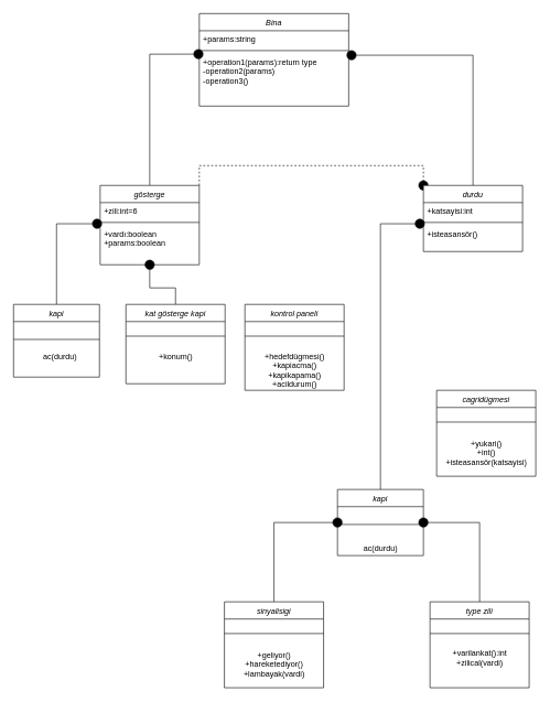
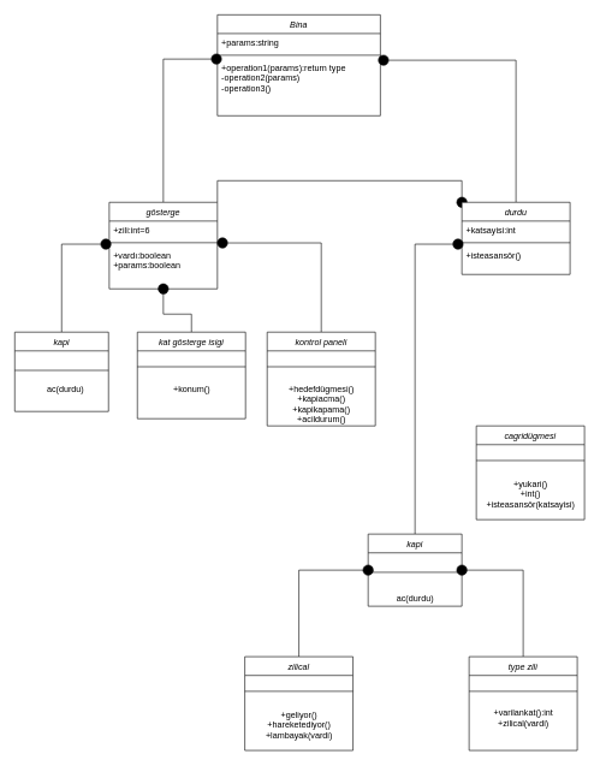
  <mxCell id="0" />
  <mxCell id="1" parent="0" />
  <mxCell id="2" value="Bina" style="swimlane;fontStyle=2;align=center;verticalAlign=top;childLayout=stackLayout;horizontal=1;startSize=26;horizontalStack=0;resizeParent=1;resizeLast=0;collapsible=1;marginBottom=0;rounded=0;shadow=0;strokeWidth=1;" parent="1" vertex="1"><mxGeometry x="301" y="20" width="226" height="140" as="geometry"><mxRectangle x="230" y="140" width="160" height="26" as="alternateBounds" /></mxGeometry></mxCell>
  <mxCell id="3" value="+params:string" style="text;align=left;verticalAlign=top;spacingLeft=4;spacingRight=4;overflow=hidden;rotatable=0;points=[[0,0.5],[1,0.5]];portConstraint=eastwest;" parent="2" vertex="1"><mxGeometry y="26" width="226" height="26" as="geometry" /></mxCell>
  <mxCell id="4" value="" style="line;html=1;strokeWidth=1;align=left;verticalAlign=middle;spacingTop=-1;spacingLeft=3;spacingRight=3;rotatable=0;labelPosition=right;points=[];portConstraint=eastwest;" parent="2" vertex="1"><mxGeometry y="52" width="226" height="8" as="geometry" /></mxCell>
  <mxCell id="5" value="+operation1(params):return type&#10;-operation2(params)&#10;-operation3()&#10;" style="text;align=left;verticalAlign=top;spacingLeft=4;spacingRight=4;overflow=hidden;rotatable=0;points=[[0,0.5],[1,0.5]];portConstraint=eastwest;" parent="2" vertex="1"><mxGeometry y="60" width="226" height="50" as="geometry" /></mxCell>
  <mxCell id="6" style="edgeStyle=orthogonalEdgeStyle;rounded=0;orthogonalLoop=1;jettySize=auto;html=1;exitX=0.5;exitY=0;exitDx=0;exitDy=0;entryX=-0.006;entryY=0.027;entryDx=0;entryDy=0;entryPerimeter=0;endArrow=oval;endFill=1;startSize=14;endSize=14;sourcePerimeterSpacing=8;targetPerimeterSpacing=8;" edge="1" parent="1" source="8" target="5"><mxGeometry relative="1" as="geometry" /></mxCell>
- <mxCell id="7" style="edgeStyle=orthogonalEdgeStyle;rounded=0;orthogonalLoop=1;jettySize=auto;html=1;exitX=1;exitY=0;exitDx=0;exitDy=0;entryX=0;entryY=0;entryDx=0;entryDy=0;endArrow=oval;endFill=1;startSize=14;endSize=14;sourcePerimeterSpacing=8;targetPerimeterSpacing=8;dashed=1;" edge="1" parent="1" source="8" target="13"><mxGeometry relative="1" as="geometry" /></mxCell>
+ <mxCell id="7" style="edgeStyle=orthogonalEdgeStyle;rounded=0;orthogonalLoop=1;jettySize=auto;html=1;exitX=1;exitY=0;exitDx=0;exitDy=0;entryX=0;entryY=0;entryDx=0;entryDy=0;endArrow=oval;endFill=1;startSize=14;endSize=14;sourcePerimeterSpacing=8;targetPerimeterSpacing=8;" edge="1" parent="1" source="8" target="13"><mxGeometry relative="1" as="geometry" /></mxCell>
  <mxCell id="8" value="gösterge" style="swimlane;fontStyle=2;align=center;verticalAlign=top;childLayout=stackLayout;horizontal=1;startSize=26;horizontalStack=0;resizeParent=1;resizeLast=0;collapsible=1;marginBottom=0;rounded=0;shadow=0;strokeWidth=1;" vertex="1" parent="1"><mxGeometry x="151" y="280" width="150" height="120" as="geometry"><mxRectangle x="230" y="140" width="160" height="26" as="alternateBounds" /></mxGeometry></mxCell>
  <mxCell id="9" value="+zili:int=6" style="text;align=left;verticalAlign=top;spacingLeft=4;spacingRight=4;overflow=hidden;rotatable=0;points=[[0,0.5],[1,0.5]];portConstraint=eastwest;" vertex="1" parent="8"><mxGeometry y="26" width="150" height="26" as="geometry" /></mxCell>
  <mxCell id="10" value="" style="line;html=1;strokeWidth=1;align=left;verticalAlign=middle;spacingTop=-1;spacingLeft=3;spacingRight=3;rotatable=0;labelPosition=right;points=[];portConstraint=eastwest;" vertex="1" parent="8"><mxGeometry y="52" width="150" height="8" as="geometry" /></mxCell>
  <mxCell id="11" value="+vardı:boolean&#10;+params:boolean" style="text;align=left;verticalAlign=top;spacingLeft=4;spacingRight=4;overflow=hidden;rotatable=0;points=[[0,0.5],[1,0.5]];portConstraint=eastwest;" vertex="1" parent="8"><mxGeometry y="60" width="150" height="40" as="geometry" /></mxCell>
  <mxCell id="12" style="edgeStyle=orthogonalEdgeStyle;rounded=0;orthogonalLoop=1;jettySize=auto;html=1;exitX=0.5;exitY=0;exitDx=0;exitDy=0;entryX=1.019;entryY=0.06;entryDx=0;entryDy=0;entryPerimeter=0;endArrow=oval;endFill=1;startSize=14;endSize=14;sourcePerimeterSpacing=8;targetPerimeterSpacing=8;" edge="1" parent="1" source="13" target="5"><mxGeometry relative="1" as="geometry" /></mxCell>
  <mxCell id="13" value="durdu" style="swimlane;fontStyle=2;align=center;verticalAlign=top;childLayout=stackLayout;horizontal=1;startSize=26;horizontalStack=0;resizeParent=1;resizeLast=0;collapsible=1;marginBottom=0;rounded=0;shadow=0;strokeWidth=1;" vertex="1" parent="1"><mxGeometry x="640" y="280" width="150" height="100" as="geometry"><mxRectangle x="230" y="140" width="160" height="26" as="alternateBounds" /></mxGeometry></mxCell>
  <mxCell id="14" value="+katsayisi:int" style="text;align=left;verticalAlign=top;spacingLeft=4;spacingRight=4;overflow=hidden;rotatable=0;points=[[0,0.5],[1,0.5]];portConstraint=eastwest;" vertex="1" parent="13"><mxGeometry y="26" width="150" height="26" as="geometry" /></mxCell>
  <mxCell id="15" value="" style="line;html=1;strokeWidth=1;align=left;verticalAlign=middle;spacingTop=-1;spacingLeft=3;spacingRight=3;rotatable=0;labelPosition=right;points=[];portConstraint=eastwest;" vertex="1" parent="13"><mxGeometry y="52" width="150" height="8" as="geometry" /></mxCell>
  <mxCell id="16" value="+isteasansör()" style="text;align=left;verticalAlign=top;spacingLeft=4;spacingRight=4;overflow=hidden;rotatable=0;points=[[0,0.5],[1,0.5]];portConstraint=eastwest;" vertex="1" parent="13"><mxGeometry y="60" width="150" height="40" as="geometry" /></mxCell>
  <mxCell id="17" style="edgeStyle=orthogonalEdgeStyle;rounded=0;orthogonalLoop=1;jettySize=auto;html=1;exitX=0.5;exitY=0;exitDx=0;exitDy=0;entryX=-0.031;entryY=-0.05;entryDx=0;entryDy=0;entryPerimeter=0;endArrow=oval;endFill=1;startSize=14;endSize=14;sourcePerimeterSpacing=8;targetPerimeterSpacing=8;" edge="1" parent="1" source="18" target="11"><mxGeometry relative="1" as="geometry" /></mxCell>
  <mxCell id="18" value="kapi" style="swimlane;fontStyle=2;align=center;verticalAlign=top;childLayout=stackLayout;horizontal=1;startSize=26;horizontalStack=0;resizeParent=1;resizeLast=0;collapsible=1;marginBottom=0;rounded=0;shadow=0;strokeWidth=1;" vertex="1" parent="1"><mxGeometry x="20" y="460" width="130" height="110" as="geometry"><mxRectangle x="230" y="140" width="160" height="26" as="alternateBounds" /></mxGeometry></mxCell>
  <mxCell id="19" value="" style="line;html=1;strokeWidth=1;align=left;verticalAlign=middle;spacingTop=-1;spacingLeft=3;spacingRight=3;rotatable=0;labelPosition=right;points=[];portConstraint=eastwest;" vertex="1" parent="18"><mxGeometry y="26" width="130" height="54" as="geometry" /></mxCell>
  <mxCell id="20" style="edgeStyle=orthogonalEdgeStyle;rounded=0;orthogonalLoop=1;jettySize=auto;html=1;exitX=0.5;exitY=0;exitDx=0;exitDy=0;entryX=0.5;entryY=1;entryDx=0;entryDy=0;endArrow=oval;endFill=1;startSize=14;endSize=14;sourcePerimeterSpacing=8;targetPerimeterSpacing=8;" edge="1" parent="1" source="21" target="8"><mxGeometry relative="1" as="geometry" /></mxCell>
- <mxCell id="21" value="kat gösterge kapi" style="swimlane;fontStyle=2;align=center;verticalAlign=top;childLayout=stackLayout;horizontal=1;startSize=26;horizontalStack=0;resizeParent=1;resizeLast=0;collapsible=1;marginBottom=0;rounded=0;shadow=0;strokeWidth=1;" vertex="1" parent="1"><mxGeometry x="190" y="460" width="150" height="120" as="geometry"><mxRectangle x="230" y="140" width="160" height="26" as="alternateBounds" /></mxGeometry></mxCell>
+ <mxCell id="21" value="kat gösterge isigi" style="swimlane;fontStyle=2;align=center;verticalAlign=top;childLayout=stackLayout;horizontal=1;startSize=26;horizontalStack=0;resizeParent=1;resizeLast=0;collapsible=1;marginBottom=0;rounded=0;shadow=0;strokeWidth=1;" vertex="1" parent="1"><mxGeometry x="190" y="460" width="150" height="120" as="geometry"><mxRectangle x="230" y="140" width="160" height="26" as="alternateBounds" /></mxGeometry></mxCell>
  <mxCell id="22" value="" style="line;html=1;strokeWidth=1;align=left;verticalAlign=middle;spacingTop=-1;spacingLeft=3;spacingRight=3;rotatable=0;labelPosition=right;points=[];portConstraint=eastwest;" vertex="1" parent="21"><mxGeometry y="26" width="150" height="44" as="geometry" /></mxCell>
  <mxCell id="23" value="+konum()" style="text;html=1;align=center;verticalAlign=middle;resizable=0;points=[];autosize=1;strokeColor=none;fillColor=none;hachureGap=4;" vertex="1" parent="21"><mxGeometry y="70" width="150" height="20" as="geometry" /></mxCell>
  <mxCell id="24" value="ac(durdu)" style="text;html=1;align=center;verticalAlign=middle;resizable=0;points=[];autosize=1;strokeColor=none;fillColor=none;hachureGap=4;" vertex="1" parent="1"><mxGeometry x="55" y="530" width="70" height="20" as="geometry" /></mxCell>
+ <mxCell id="25" style="edgeStyle=orthogonalEdgeStyle;rounded=0;orthogonalLoop=1;jettySize=auto;html=1;exitX=0.5;exitY=0;exitDx=0;exitDy=0;entryX=1.047;entryY=-0.092;entryDx=0;entryDy=0;entryPerimeter=0;endArrow=oval;endFill=1;startSize=14;endSize=14;sourcePerimeterSpacing=8;targetPerimeterSpacing=8;" edge="1" parent="1" source="26" target="11"><mxGeometry relative="1" as="geometry" /></mxCell>
  <mxCell id="26" value="kontrol paneli" style="swimlane;fontStyle=2;align=center;verticalAlign=top;childLayout=stackLayout;horizontal=1;startSize=26;horizontalStack=0;resizeParent=1;resizeLast=0;collapsible=1;marginBottom=0;rounded=0;shadow=0;strokeWidth=1;" vertex="1" parent="1"><mxGeometry x="370" y="460" width="150" height="130" as="geometry"><mxRectangle x="230" y="140" width="160" height="26" as="alternateBounds" /></mxGeometry></mxCell>
  <mxCell id="27" value="" style="line;html=1;strokeWidth=1;align=left;verticalAlign=middle;spacingTop=-1;spacingLeft=3;spacingRight=3;rotatable=0;labelPosition=right;points=[];portConstraint=eastwest;" vertex="1" parent="26"><mxGeometry y="26" width="150" height="44" as="geometry" /></mxCell>
  <mxCell id="28" value="+hedefdügmesi()&lt;br&gt;+kapiacma()&lt;br&gt;+kapikapama()&lt;br&gt;+acildurum()" style="text;html=1;align=center;verticalAlign=middle;resizable=0;points=[];autosize=1;strokeColor=none;fillColor=none;hachureGap=4;" vertex="1" parent="26"><mxGeometry y="70" width="150" height="60" as="geometry" /></mxCell>
  <mxCell id="29" style="edgeStyle=orthogonalEdgeStyle;rounded=0;orthogonalLoop=1;jettySize=auto;html=1;exitX=0.5;exitY=0;exitDx=0;exitDy=0;entryX=-0.036;entryY=1.231;entryDx=0;entryDy=0;entryPerimeter=0;endArrow=oval;endFill=1;startSize=14;endSize=14;sourcePerimeterSpacing=8;targetPerimeterSpacing=8;" edge="1" parent="1" source="30" target="14"><mxGeometry relative="1" as="geometry" /></mxCell>
  <mxCell id="30" value="kapi" style="swimlane;fontStyle=2;align=center;verticalAlign=top;childLayout=stackLayout;horizontal=1;startSize=26;horizontalStack=0;resizeParent=1;resizeLast=0;collapsible=1;marginBottom=0;rounded=0;shadow=0;strokeWidth=1;" vertex="1" parent="1"><mxGeometry x="510" y="740" width="130" height="100" as="geometry"><mxRectangle x="230" y="140" width="160" height="26" as="alternateBounds" /></mxGeometry></mxCell>
  <mxCell id="31" value="" style="line;html=1;strokeWidth=1;align=left;verticalAlign=middle;spacingTop=-1;spacingLeft=3;spacingRight=3;rotatable=0;labelPosition=right;points=[];portConstraint=eastwest;" vertex="1" parent="30"><mxGeometry y="26" width="130" height="54" as="geometry" /></mxCell>
  <mxCell id="32" value="ac(durdu)" style="text;html=1;align=center;verticalAlign=middle;resizable=0;points=[];autosize=1;strokeColor=none;fillColor=none;hachureGap=4;" vertex="1" parent="30"><mxGeometry y="80" width="130" height="20" as="geometry" /></mxCell>
  <mxCell id="33" value="cagridügmesi" style="swimlane;fontStyle=2;align=center;verticalAlign=top;childLayout=stackLayout;horizontal=1;startSize=26;horizontalStack=0;resizeParent=1;resizeLast=0;collapsible=1;marginBottom=0;rounded=0;shadow=0;strokeWidth=1;" vertex="1" parent="1"><mxGeometry x="660" y="590" width="150" height="130" as="geometry"><mxRectangle x="230" y="140" width="160" height="26" as="alternateBounds" /></mxGeometry></mxCell>
  <mxCell id="34" value="" style="line;html=1;strokeWidth=1;align=left;verticalAlign=middle;spacingTop=-1;spacingLeft=3;spacingRight=3;rotatable=0;labelPosition=right;points=[];portConstraint=eastwest;" vertex="1" parent="33"><mxGeometry y="26" width="150" height="44" as="geometry" /></mxCell>
  <mxCell id="35" value="+yukari()&lt;br&gt;+int()&lt;br&gt;+isteasansör(katsayisi)" style="text;html=1;align=center;verticalAlign=middle;resizable=0;points=[];autosize=1;strokeColor=none;fillColor=none;hachureGap=4;" vertex="1" parent="33"><mxGeometry y="70" width="150" height="50" as="geometry" /></mxCell>
  <mxCell id="36" style="edgeStyle=orthogonalEdgeStyle;rounded=0;orthogonalLoop=1;jettySize=auto;html=1;exitX=0.5;exitY=0;exitDx=0;exitDy=0;entryX=0;entryY=0.5;entryDx=0;entryDy=0;endArrow=oval;endFill=1;startSize=14;endSize=14;sourcePerimeterSpacing=8;targetPerimeterSpacing=8;" edge="1" parent="1" source="37" target="30"><mxGeometry relative="1" as="geometry" /></mxCell>
- <mxCell id="37" value="sinyalisigi" style="swimlane;fontStyle=2;align=center;verticalAlign=top;childLayout=stackLayout;horizontal=1;startSize=26;horizontalStack=0;resizeParent=1;resizeLast=0;collapsible=1;marginBottom=0;rounded=0;shadow=0;strokeWidth=1;" vertex="1" parent="1"><mxGeometry x="339" y="910" width="150" height="130" as="geometry"><mxRectangle x="230" y="140" width="160" height="26" as="alternateBounds" /></mxGeometry></mxCell>
+ <mxCell id="37" value="zilical" style="swimlane;fontStyle=2;align=center;verticalAlign=top;childLayout=stackLayout;horizontal=1;startSize=26;horizontalStack=0;resizeParent=1;resizeLast=0;collapsible=1;marginBottom=0;rounded=0;shadow=0;strokeWidth=1;" vertex="1" parent="1"><mxGeometry x="339" y="910" width="150" height="130" as="geometry"><mxRectangle x="230" y="140" width="160" height="26" as="alternateBounds" /></mxGeometry></mxCell>
  <mxCell id="38" value="" style="line;html=1;strokeWidth=1;align=left;verticalAlign=middle;spacingTop=-1;spacingLeft=3;spacingRight=3;rotatable=0;labelPosition=right;points=[];portConstraint=eastwest;" vertex="1" parent="37"><mxGeometry y="26" width="150" height="44" as="geometry" /></mxCell>
  <mxCell id="39" value="+geliyor()&lt;br&gt;+hareketediyor()&lt;br&gt;+lambayak(vardi)" style="text;html=1;align=center;verticalAlign=middle;resizable=0;points=[];autosize=1;strokeColor=none;fillColor=none;hachureGap=4;" vertex="1" parent="37"><mxGeometry y="70" width="150" height="50" as="geometry" /></mxCell>
  <mxCell id="40" style="edgeStyle=orthogonalEdgeStyle;rounded=0;orthogonalLoop=1;jettySize=auto;html=1;exitX=0.5;exitY=0;exitDx=0;exitDy=0;entryX=1;entryY=0.5;entryDx=0;entryDy=0;endArrow=oval;endFill=1;startSize=14;endSize=14;sourcePerimeterSpacing=8;targetPerimeterSpacing=8;" edge="1" parent="1" source="41" target="30"><mxGeometry relative="1" as="geometry" /></mxCell>
  <mxCell id="41" value="type zili" style="swimlane;fontStyle=2;align=center;verticalAlign=top;childLayout=stackLayout;horizontal=1;startSize=26;horizontalStack=0;resizeParent=1;resizeLast=0;collapsible=1;marginBottom=0;rounded=0;shadow=0;strokeWidth=1;" vertex="1" parent="1"><mxGeometry x="650" y="910" width="150" height="130" as="geometry"><mxRectangle x="230" y="140" width="160" height="26" as="alternateBounds" /></mxGeometry></mxCell>
  <mxCell id="42" value="" style="line;html=1;strokeWidth=1;align=left;verticalAlign=middle;spacingTop=-1;spacingLeft=3;spacingRight=3;rotatable=0;labelPosition=right;points=[];portConstraint=eastwest;" vertex="1" parent="41"><mxGeometry y="26" width="150" height="44" as="geometry" /></mxCell>
  <mxCell id="43" value="+varilankat():int&lt;br&gt;+zilical(vardi)" style="text;html=1;align=center;verticalAlign=middle;resizable=0;points=[];autosize=1;strokeColor=none;fillColor=none;hachureGap=4;" vertex="1" parent="41"><mxGeometry y="70" width="150" height="30" as="geometry" /></mxCell>
